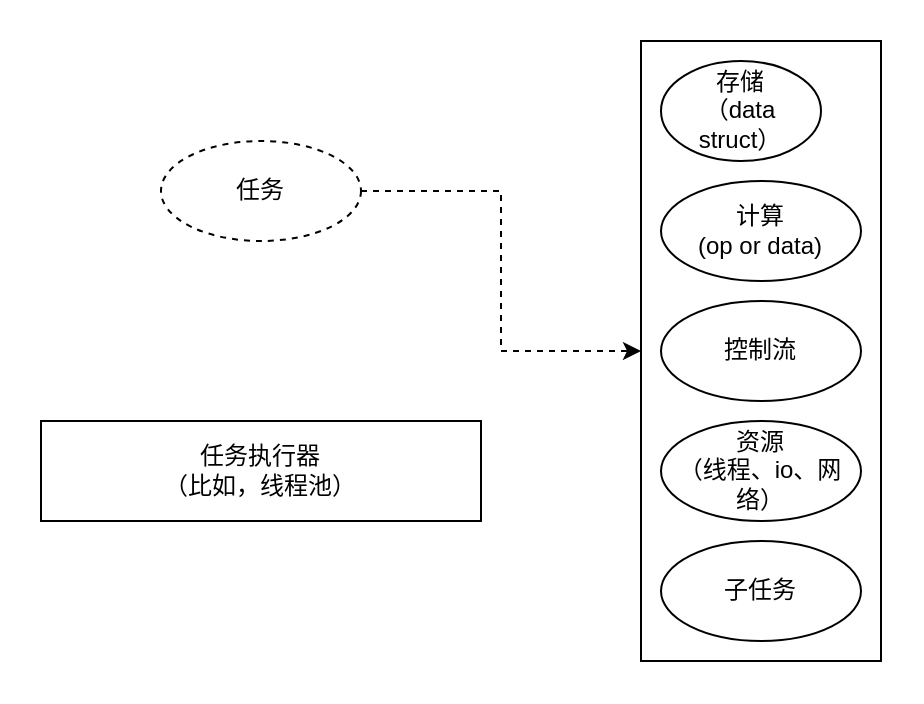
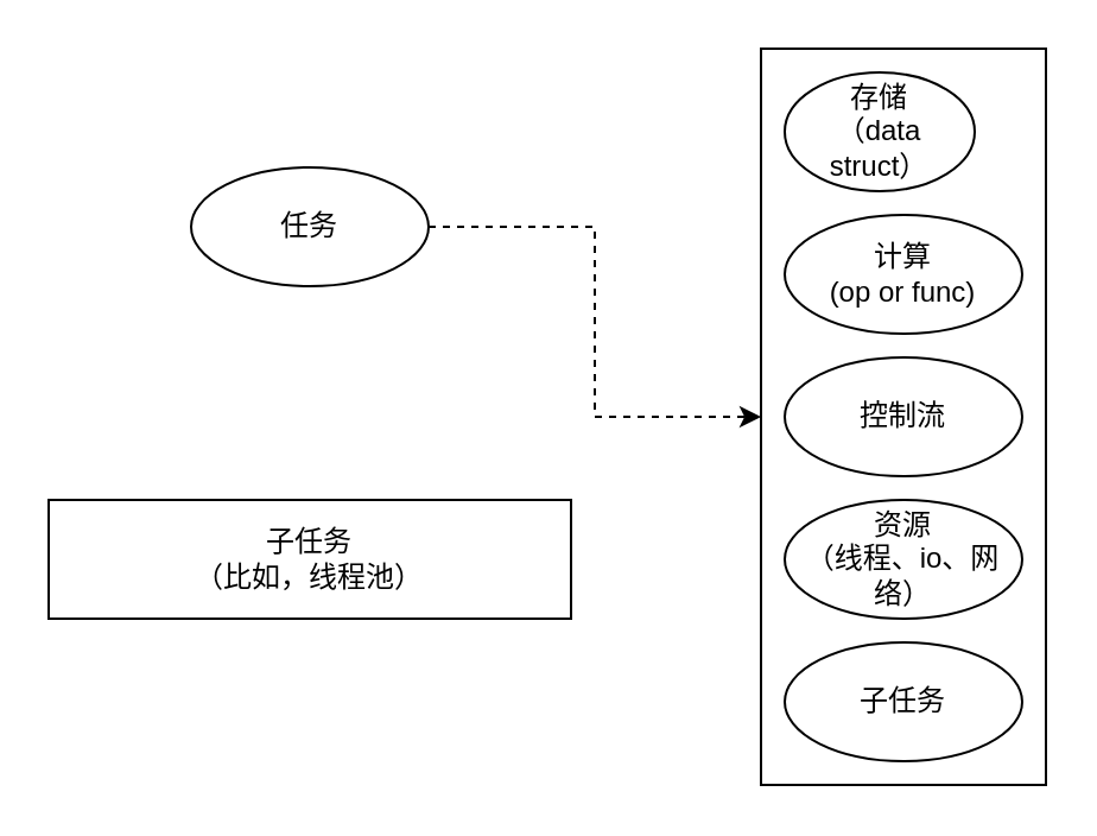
  <mxCell id="0" />
  <mxCell id="1" parent="0" />
- <mxCell id="2" value="&lt;div&gt;任务执行器&lt;/div&gt;&lt;div&gt;（比如，线程池）&lt;br&gt;&lt;/div&gt;" style="rounded=0;whiteSpace=wrap;html=1;" vertex="1" parent="1"><mxGeometry x="20" y="210" width="220" height="50" as="geometry" /></mxCell>
+ <mxCell id="2" value="&lt;div&gt;子任务&lt;/div&gt;&lt;div&gt;（比如，线程池）&lt;br&gt;&lt;/div&gt;" style="rounded=0;whiteSpace=wrap;html=1;" vertex="1" parent="1"><mxGeometry x="20" y="210" width="220" height="50" as="geometry" /></mxCell>
  <mxCell id="3" style="edgeStyle=orthogonalEdgeStyle;rounded=0;orthogonalLoop=1;jettySize=auto;html=1;exitX=1;exitY=0.5;exitDx=0;exitDy=0;dashed=1;" edge="1" parent="1" source="4" target="5"><mxGeometry relative="1" as="geometry" /></mxCell>
- <mxCell id="4" value="任务" style="ellipse;whiteSpace=wrap;html=1;dashed=1;" vertex="1" parent="1"><mxGeometry x="80" y="70" width="100" height="50" as="geometry" /></mxCell>
+ <mxCell id="4" value="任务" style="ellipse;whiteSpace=wrap;html=1;" vertex="1" parent="1"><mxGeometry x="80" y="70" width="100" height="50" as="geometry" /></mxCell>
  <mxCell id="5" value="" style="rounded=0;whiteSpace=wrap;html=1;" vertex="1" parent="1"><mxGeometry x="320" y="20" width="120" height="310" as="geometry" /></mxCell>
  <mxCell id="6" value="&lt;div&gt;存储&lt;/div&gt;&lt;div&gt;（data struct）&lt;br&gt;&lt;/div&gt;" style="ellipse;whiteSpace=wrap;html=1;" vertex="1" parent="1"><mxGeometry x="330" y="30" width="80" height="50" as="geometry" /></mxCell>
- <mxCell id="7" value="&lt;div&gt;计算&lt;/div&gt;&lt;div&gt;(op or data)&lt;br&gt;&lt;/div&gt;" style="ellipse;whiteSpace=wrap;html=1;" vertex="1" parent="1"><mxGeometry x="330" y="90" width="100" height="50" as="geometry" /></mxCell>
+ <mxCell id="7" value="&lt;div&gt;计算&lt;/div&gt;&lt;div&gt;(op or func)&lt;br&gt;&lt;/div&gt;" style="ellipse;whiteSpace=wrap;html=1;" vertex="1" parent="1"><mxGeometry x="330" y="90" width="100" height="50" as="geometry" /></mxCell>
  <mxCell id="8" value="控制流" style="ellipse;whiteSpace=wrap;html=1;" vertex="1" parent="1"><mxGeometry x="330" y="150" width="100" height="50" as="geometry" /></mxCell>
  <mxCell id="9" value="&lt;div&gt;资源&lt;/div&gt;&lt;div&gt;（线程、io、网络）&lt;br&gt;&lt;/div&gt;" style="ellipse;whiteSpace=wrap;html=1;" vertex="1" parent="1"><mxGeometry x="330" y="210" width="100" height="50" as="geometry" /></mxCell>
  <mxCell id="10" value="子任务" style="ellipse;whiteSpace=wrap;html=1;" vertex="1" parent="1"><mxGeometry x="330" y="270" width="100" height="50" as="geometry" /></mxCell>
